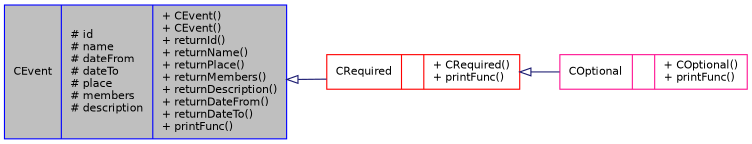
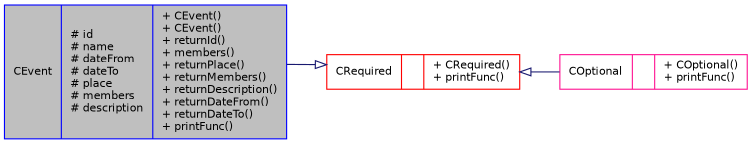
  digraph {
    rankdir=LR
    node [fillcolor=white fontname=Helvetica fontsize=10 shape=record style=filled]
    edge [arrowtail=onormal color=midnightblue dir=back fontname=Helvetica fontsize=10 labelfontname=Helvetica labelfontsize=10 style=solid]
-   n1 [color=blue fillcolor=grey75 fontcolor=black height=0.2 label="{CEvent\n|# id\l# name\l# dateFrom\l# dateTo\l# place\l# members\l# description\l|+ CEvent()\l+ CEvent()\l+ returnId()\l+ returnName()\l+ returnPlace()\l+ returnMembers()\l+ returnDescription()\l+ returnDateFrom()\l+ returnDateTo()\l+ printFunc()\l}" width=0.4]
+   n1 [color=blue fillcolor=grey75 fontcolor=black height=0.2 label="{CEvent\n|# id\l# name\l# dateFrom\l# dateTo\l# place\l# members\l# description\l|+ CEvent()\l+ CEvent()\l+ returnId()\l+ members()\l+ returnPlace()\l+ returnMembers()\l+ returnDescription()\l+ returnDateFrom()\l+ returnDateTo()\l+ printFunc()\l}" width=0.4]
    n2 [color=red height=0.2 label="{CRequired\n||+ CRequired()\l+ printFunc()\l}" width=0.4]
    n3 [color=deeppink height=0.2 label="{COptional\n||+ COptional()\l+ printFunc()\l}" width=0.4]
-   n1 -> n2
+   n2 -> n1
    n2 -> n3
  }
